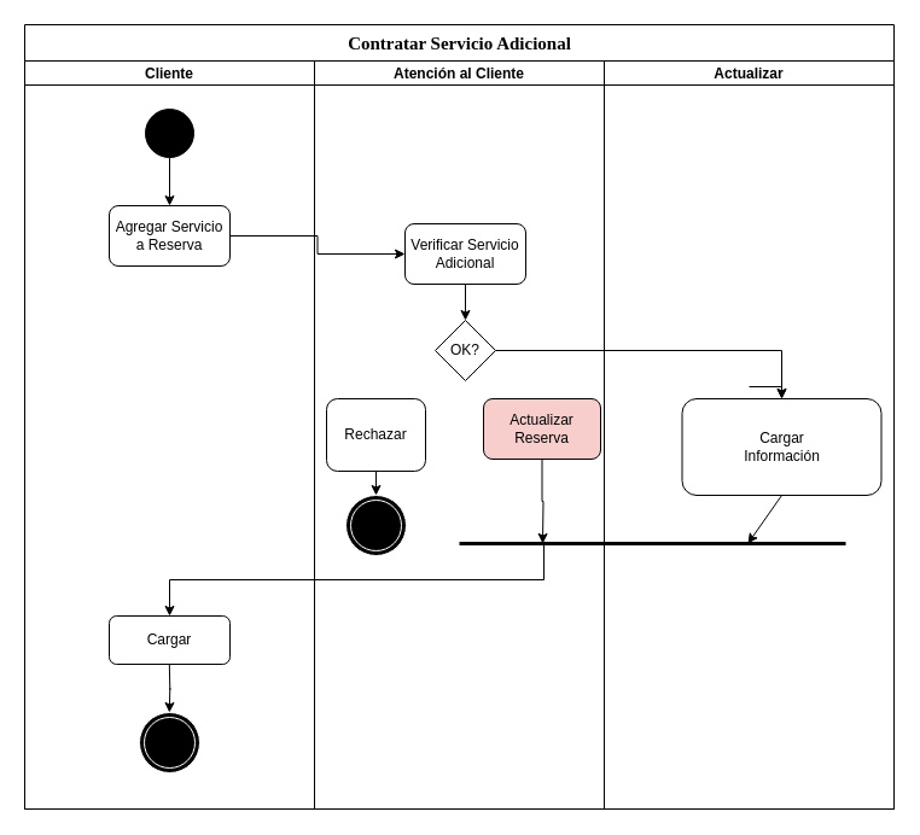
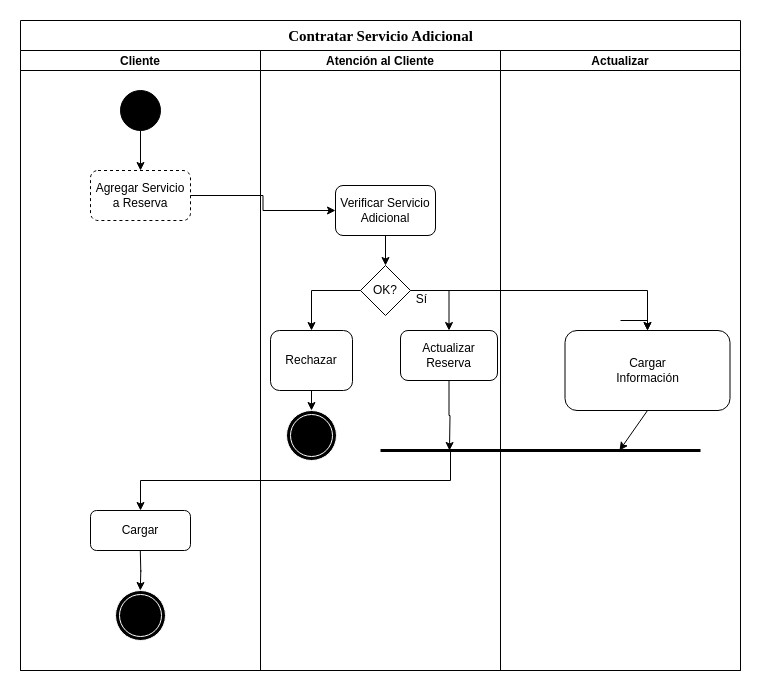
  <mxCell id="0" />
  <mxCell id="1" parent="0" />
  <mxCell id="2" value="&lt;font style=&quot;font-size: 15px&quot;&gt;Contratar Servicio Adicional&lt;/font&gt;" style="swimlane;html=1;childLayout=stackLayout;startSize=30;rounded=0;shadow=0;labelBackgroundColor=none;strokeWidth=1;fontFamily=Verdana;fontSize=8;align=center;" parent="1" vertex="1"><mxGeometry x="20" y="20" width="720" height="650" as="geometry" /></mxCell>
  <mxCell id="3" value="Cliente" style="swimlane;startSize=20;" parent="2" vertex="1"><mxGeometry y="30" width="240" height="620" as="geometry" /></mxCell>
  <mxCell id="4" style="edgeStyle=orthogonalEdgeStyle;rounded=0;orthogonalLoop=1;jettySize=auto;html=1;exitX=0.5;exitY=1;exitDx=0;exitDy=0;exitPerimeter=0;entryX=0.5;entryY=0;entryDx=0;entryDy=0;" parent="3" source="5" target="6" edge="1"><mxGeometry relative="1" as="geometry" /></mxCell>
  <mxCell id="5" value="" style="verticalLabelPosition=bottom;verticalAlign=top;html=1;shape=mxgraph.flowchart.on-page_reference;fillColor=#000000;" parent="3" vertex="1"><mxGeometry x="100" y="40" width="40" height="40" as="geometry" /></mxCell>
- <mxCell id="6" value="Agregar Servicio&lt;br&gt;a Reserva" style="rounded=1;whiteSpace=wrap;html=1;fillColor=#FFFFFF;" parent="3" vertex="1"><mxGeometry x="70" y="120" width="100" height="50" as="geometry" /></mxCell>
+ <mxCell id="6" value="Agregar Servicio&lt;br&gt;a Reserva" style="rounded=1;whiteSpace=wrap;html=1;fillColor=#FFFFFF;dashed=1;" parent="3" vertex="1"><mxGeometry x="70" y="120" width="100" height="50" as="geometry" /></mxCell>
  <mxCell id="7" value="" style="ellipse;shape=doubleEllipse;whiteSpace=wrap;html=1;aspect=fixed;fillColor=#000000;strokeColor=#FFFFFF;" parent="3" vertex="1"><mxGeometry x="95" y="540" width="50" height="50" as="geometry" /></mxCell>
  <mxCell id="8" value="Cargar" style="rounded=1;whiteSpace=wrap;html=1;fillColor=#FFFFFF;" parent="3" vertex="1"><mxGeometry x="70" y="460" width="100" height="40" as="geometry" /></mxCell>
  <mxCell id="9" style="edgeStyle=orthogonalEdgeStyle;rounded=0;orthogonalLoop=1;jettySize=auto;html=1;exitX=0.5;exitY=1;exitDx=0;exitDy=0;exitPerimeter=0;entryX=0.5;entryY=0;entryDx=0;entryDy=0;" parent="3" edge="1"><mxGeometry relative="1" as="geometry"><mxPoint x="119.8" y="500" as="sourcePoint" /><mxPoint x="119.8" y="540" as="targetPoint" /></mxGeometry></mxCell>
  <mxCell id="10" style="edgeStyle=orthogonalEdgeStyle;rounded=0;orthogonalLoop=1;jettySize=auto;html=1;exitX=1;exitY=0.5;exitDx=0;exitDy=0;entryX=0;entryY=0.5;entryDx=0;entryDy=0;" parent="2" source="6" target="17" edge="1"><mxGeometry relative="1" as="geometry" /></mxCell>
  <mxCell id="11" style="edgeStyle=orthogonalEdgeStyle;rounded=0;orthogonalLoop=1;jettySize=auto;html=1;entryX=0.5;entryY=0;entryDx=0;entryDy=0;" parent="2" target="25" edge="1"><mxGeometry relative="1" as="geometry"><mxPoint x="600" y="300" as="sourcePoint" /></mxGeometry></mxCell>
  <mxCell id="12" value="Atención al Cliente" style="swimlane;startSize=20;" parent="2" vertex="1"><mxGeometry x="240" y="30" width="240" height="620" as="geometry" /></mxCell>
  <mxCell id="13" style="edgeStyle=orthogonalEdgeStyle;rounded=0;orthogonalLoop=1;jettySize=auto;html=1;exitX=0.5;exitY=1;exitDx=0;exitDy=0;entryX=0.5;entryY=0;entryDx=0;entryDy=0;" parent="12" source="17" target="16" edge="1"><mxGeometry relative="1" as="geometry" /></mxCell>
  <mxCell id="14" value="Rechazar" style="rounded=1;whiteSpace=wrap;html=1;fillColor=#FFFFFF;" parent="12" vertex="1"><mxGeometry x="10" y="280" width="82" height="60" as="geometry" /></mxCell>
  <mxCell id="15" value="" style="ellipse;shape=doubleEllipse;whiteSpace=wrap;html=1;aspect=fixed;fillColor=#000000;strokeColor=#FFFFFF;" parent="12" vertex="1"><mxGeometry x="26" y="360" width="50" height="50" as="geometry" /></mxCell>
  <mxCell id="16" value="OK?" style="rhombus;whiteSpace=wrap;html=1;fillColor=#FFFFFF;" parent="12" vertex="1"><mxGeometry x="100" y="215" width="50" height="50" as="geometry" /></mxCell>
  <mxCell id="17" value="Verificar Servicio Adicional" style="rounded=1;whiteSpace=wrap;html=1;fillColor=#FFFFFF;" parent="12" vertex="1"><mxGeometry x="75" y="135" width="100" height="50" as="geometry" /></mxCell>
- <mxCell id="18" value="Actualizar Reserva" style="rounded=1;whiteSpace=wrap;html=1;fillColor=#f8cecc;" parent="12" vertex="1"><mxGeometry x="140" y="280" width="97" height="50" as="geometry" /></mxCell>
+ <mxCell id="18" value="Actualizar Reserva" style="rounded=1;whiteSpace=wrap;html=1;fillColor=#FFFFFF;" parent="12" vertex="1"><mxGeometry x="140" y="280" width="97" height="50" as="geometry" /></mxCell>
+ <mxCell id="19" style="edgeStyle=orthogonalEdgeStyle;rounded=0;orthogonalLoop=1;jettySize=auto;html=1;exitX=1;exitY=0.5;exitDx=0;exitDy=0;entryX=0.5;entryY=0;entryDx=0;entryDy=0;" parent="12" source="16" target="18" edge="1"><mxGeometry relative="1" as="geometry"><mxPoint x="190" y="270" as="targetPoint" /></mxGeometry></mxCell>
+ <mxCell id="20" value="Sí" style="edgeLabel;html=1;align=center;verticalAlign=middle;resizable=0;points=[];fontSize=12;" parent="19" vertex="1" connectable="0"><mxGeometry x="0.287" y="1" relative="1" as="geometry"><mxPoint x="-29.5" y="-4.5" as="offset" /></mxGeometry></mxCell>
+ <mxCell id="21" style="edgeStyle=orthogonalEdgeStyle;rounded=0;orthogonalLoop=1;jettySize=auto;html=1;exitX=0;exitY=0.5;exitDx=0;exitDy=0;entryX=0.5;entryY=0;entryDx=0;entryDy=0;" parent="12" source="16" target="14" edge="1"><mxGeometry relative="1" as="geometry"><mxPoint y="260" as="targetPoint" /></mxGeometry></mxCell>
  <mxCell id="22" value="" style="endArrow=classic;html=1;strokeColor=#000000;strokeWidth=1;exitX=0.5;exitY=1;exitDx=0;exitDy=0;entryX=0.5;entryY=0;entryDx=0;entryDy=0;" parent="12" source="14" target="15" edge="1"><mxGeometry width="50" height="50" relative="1" as="geometry"><mxPoint x="220" y="490" as="sourcePoint" /><mxPoint x="270" y="440" as="targetPoint" /></mxGeometry></mxCell>
  <mxCell id="23" style="edgeStyle=orthogonalEdgeStyle;rounded=0;orthogonalLoop=1;jettySize=auto;html=1;" parent="12" edge="1"><mxGeometry relative="1" as="geometry"><mxPoint x="-120" y="460" as="targetPoint" /><mxPoint x="270" y="400" as="sourcePoint" /><Array as="points"><mxPoint x="190" y="400" /><mxPoint x="190" y="430" /><mxPoint x="-120" y="430" /></Array></mxGeometry></mxCell>
  <mxCell id="24" value="Actualizar" style="swimlane;startSize=20;" parent="2" vertex="1"><mxGeometry x="480" y="30" width="240" height="620" as="geometry" /></mxCell>
  <mxCell id="25" value="Cargar&lt;br&gt;Información" style="rounded=1;whiteSpace=wrap;html=1;fillColor=#FFFFFF;" parent="24" vertex="1"><mxGeometry x="64.5" y="280" width="165" height="80" as="geometry" /></mxCell>
  <mxCell id="26" value="" style="endArrow=classic;html=1;strokeColor=#000000;strokeWidth=1;exitX=0.5;exitY=1;exitDx=0;exitDy=0;" parent="24" source="25" edge="1"><mxGeometry width="50" height="50" relative="1" as="geometry"><mxPoint x="119" y="380" as="sourcePoint" /><mxPoint x="119" y="400" as="targetPoint" /></mxGeometry></mxCell>
  <mxCell id="27" value="" style="endArrow=none;html=1;strokeColor=#000000;strokeWidth=3;" parent="24" edge="1"><mxGeometry width="50" height="50" relative="1" as="geometry"><mxPoint x="-120" y="400" as="sourcePoint" /><mxPoint x="200" y="400" as="targetPoint" /><Array as="points"><mxPoint x="100" y="400" /></Array></mxGeometry></mxCell>
  <mxCell id="28" style="edgeStyle=orthogonalEdgeStyle;rounded=0;orthogonalLoop=1;jettySize=auto;html=1;entryX=0.5;entryY=0;entryDx=0;entryDy=0;fontSize=12;" parent="2" source="16" target="25" edge="1"><mxGeometry relative="1" as="geometry" /></mxCell>
  <mxCell id="29" style="edgeStyle=orthogonalEdgeStyle;rounded=0;orthogonalLoop=1;jettySize=auto;html=1;exitX=0.5;exitY=1;exitDx=0;exitDy=0;fontSize=12;" parent="1" source="18" edge="1"><mxGeometry relative="1" as="geometry"><mxPoint x="449" y="450" as="targetPoint" /></mxGeometry></mxCell>
